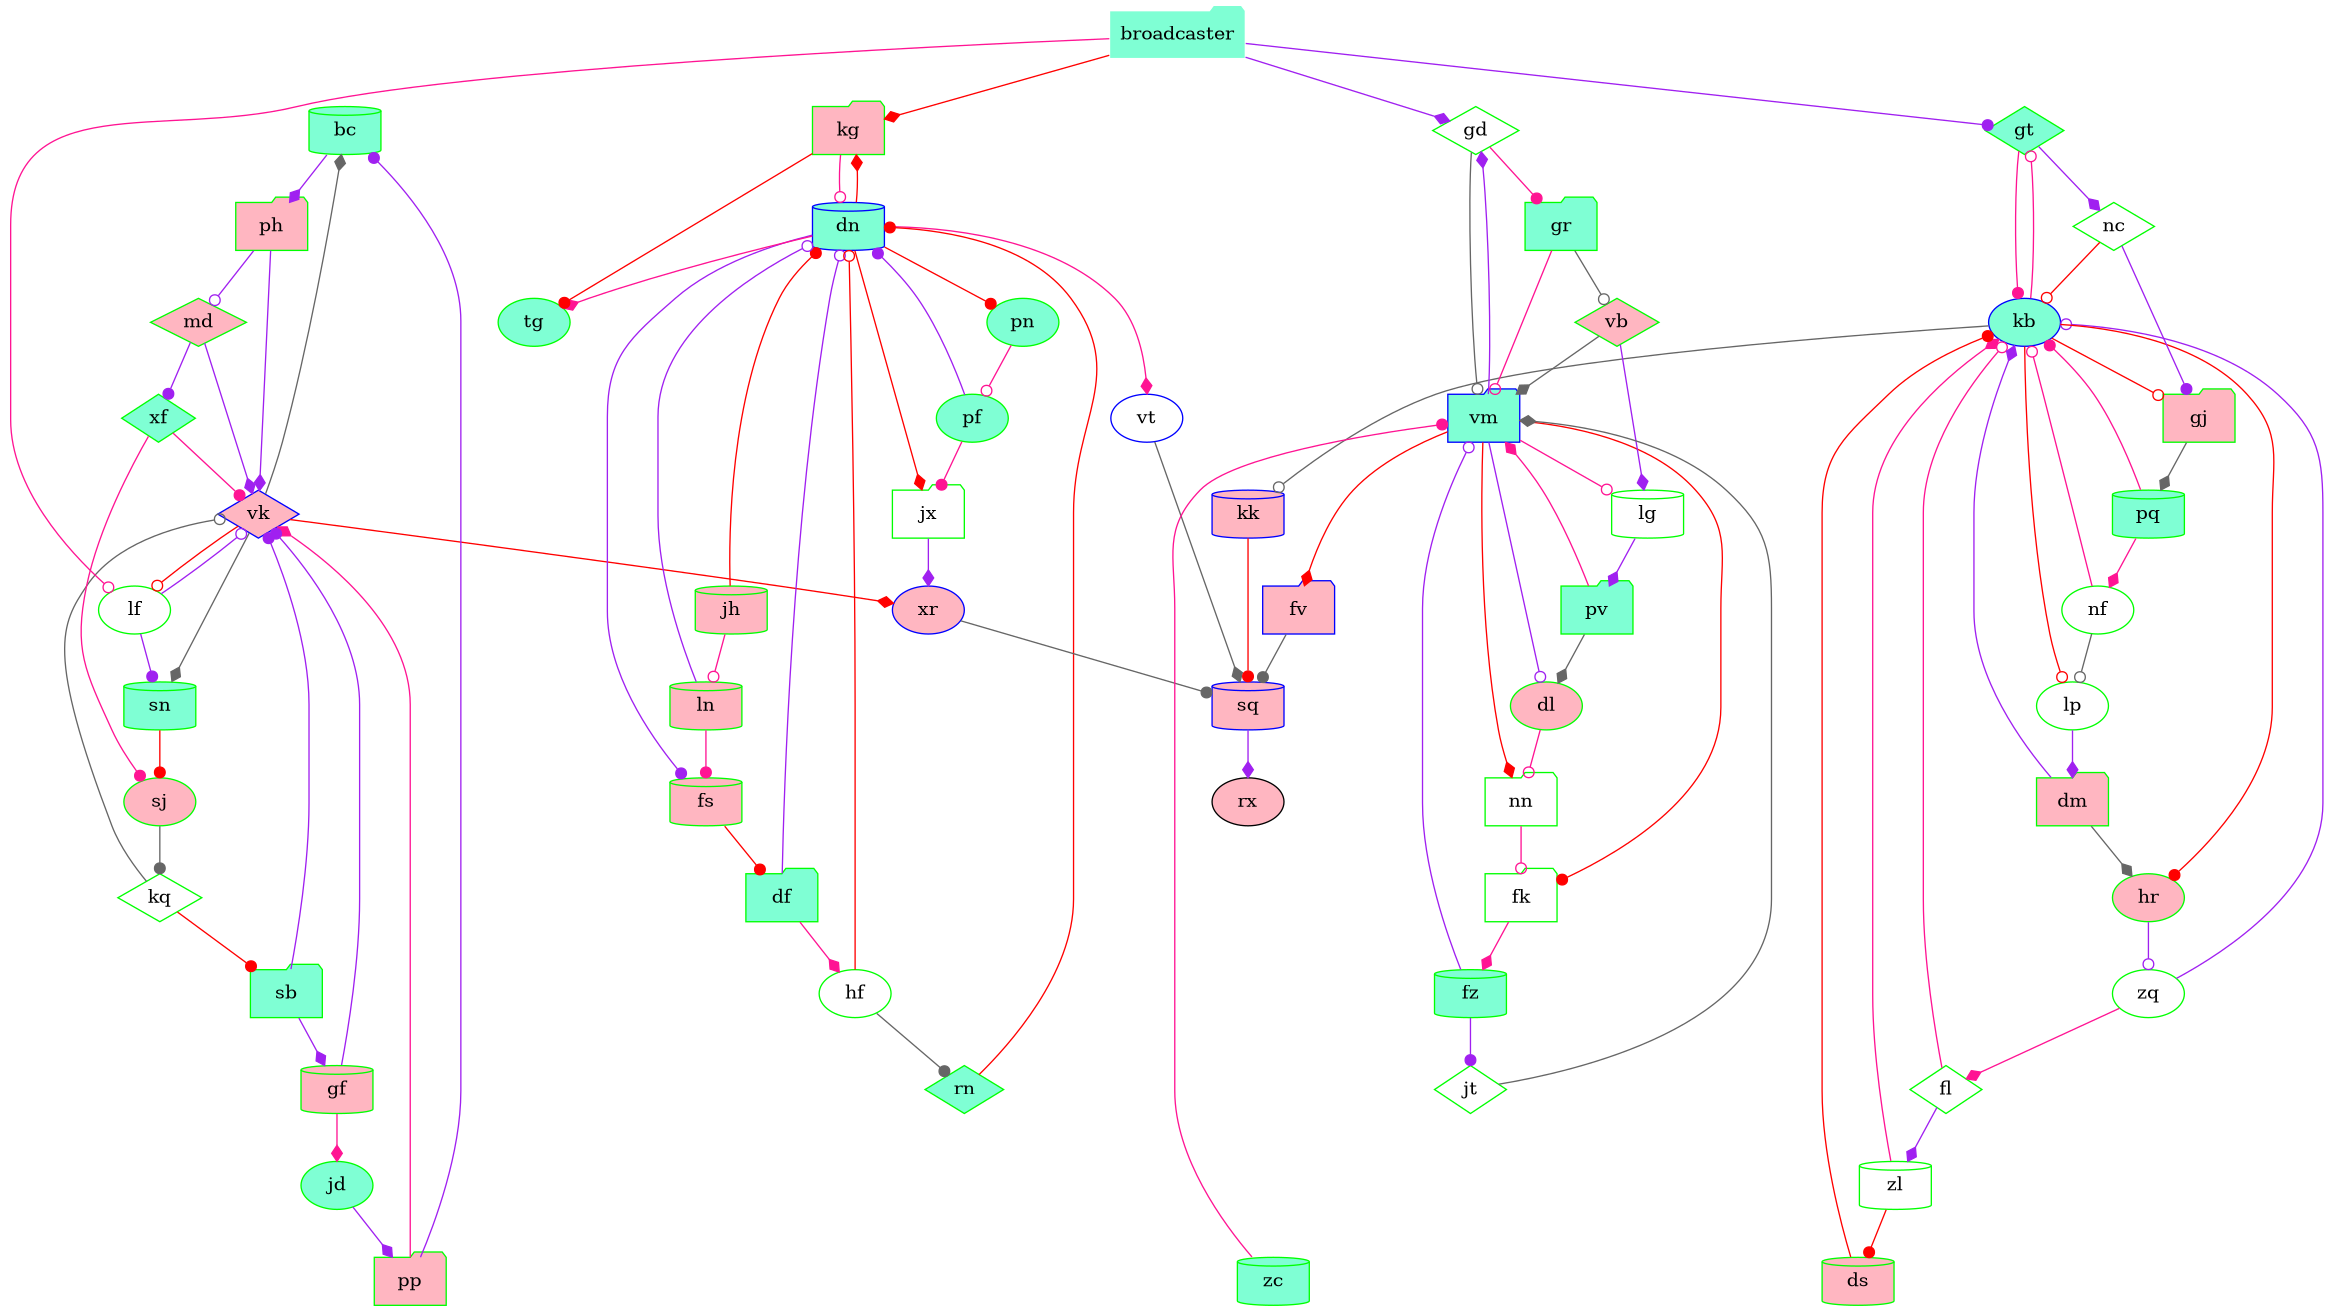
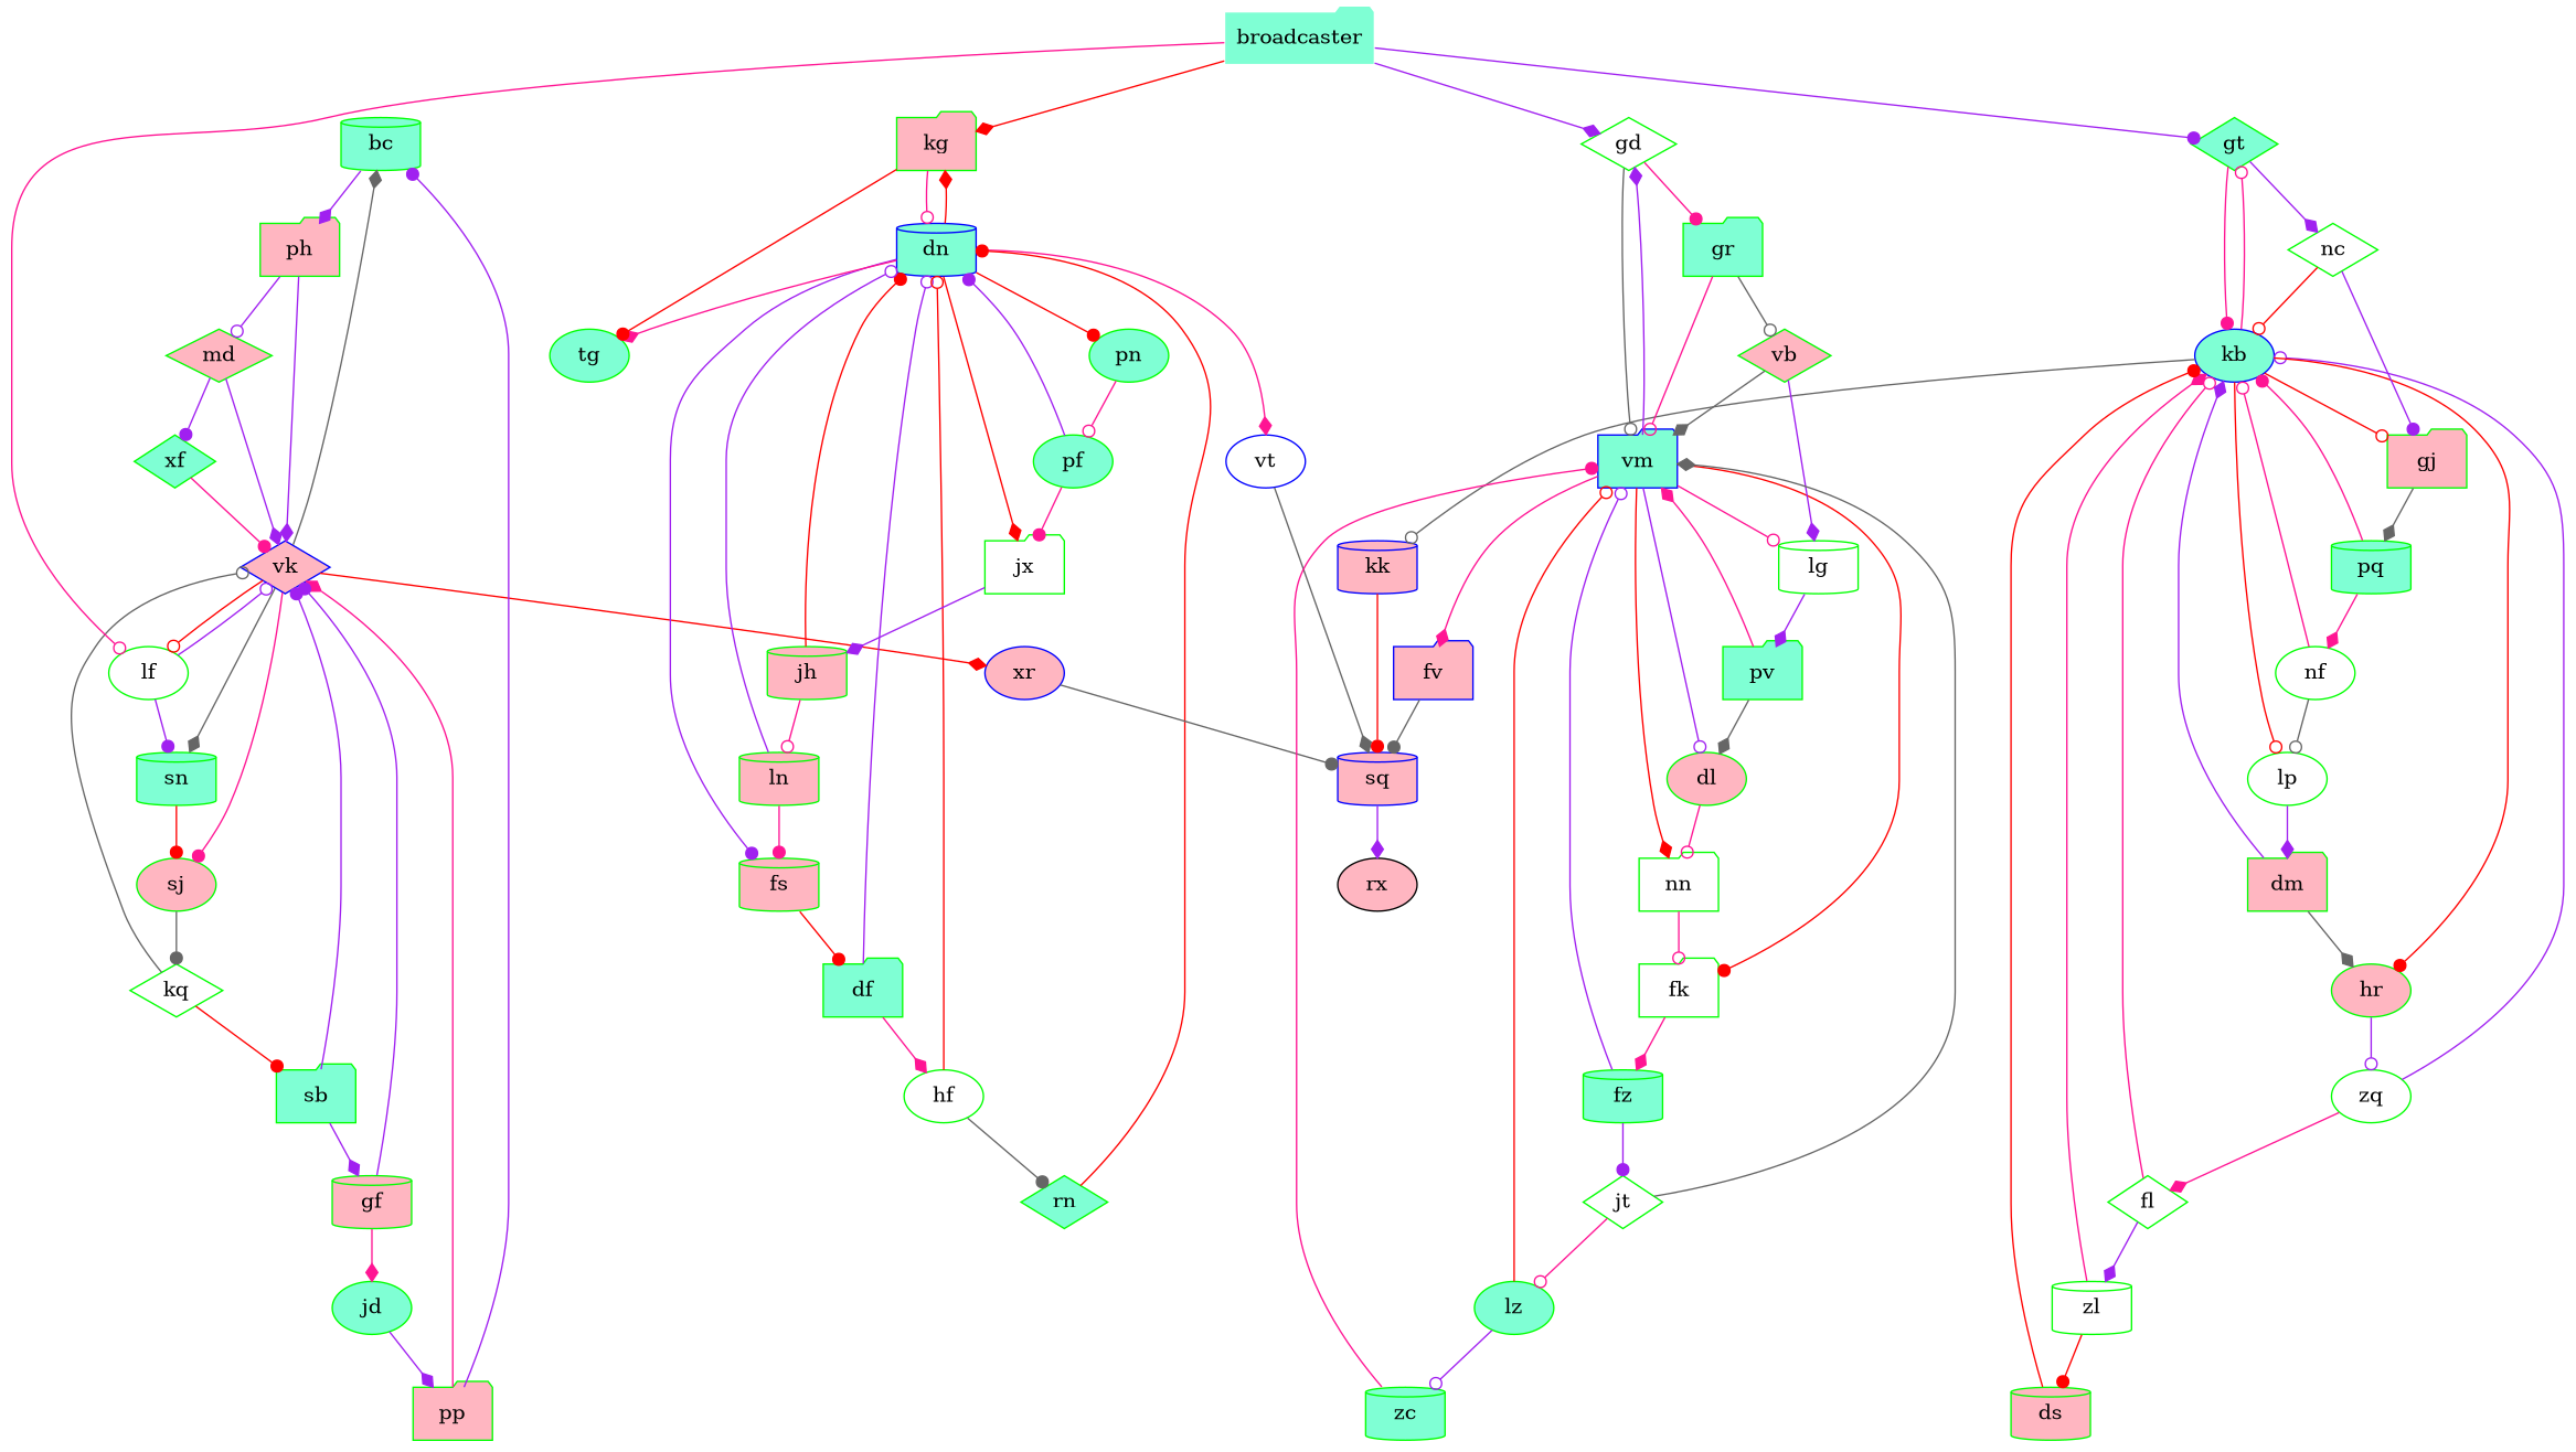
  digraph {
    node [color=green fillcolor=aquamarine shape=ellipse style=filled]
    edge [arrowhead=diamond color=purple]
    n1 [label=bc shape=cylinder]
    n2 [fillcolor=lightpink label=ph shape=folder]
    n3 [color=blue fillcolor=lightpink label=vk shape=diamond]
    n4 [fillcolor=lightpink label=md shape=diamond]
    n5 [fillcolor=lightpink label=hr]
    n6 [fillcolor=white label=zq]
    n7 [color=blue label=kb]
    n8 [fillcolor=white label=fl shape=diamond]
    n9 [label=sn shape=cylinder]
    n10 [fillcolor=lightpink label=sj]
    n11 [fillcolor=white label=kq shape=diamond]
    n12 [label=df shape=folder]
    n13 [color=blue label=dn shape=cylinder]
    n14 [fillcolor=white label=hf]
    n15 [fillcolor=white label=jx shape=folder]
    n16 [fillcolor=lightpink label=fs shape=cylinder]
    n17 [label=tg]
    n18 [color=blue fillcolor=white label=vt]
    n19 [label=pn]
    n20 [fillcolor=lightpink label=kg shape=folder]
    n21 [label=rn shape=diamond]
    n22 [fillcolor=white label=lp]
    n23 [fillcolor=lightpink label=dm shape=folder]
    n24 [fillcolor=white label=lf]
    n25 [color=blue fillcolor=lightpink label=xr]
    n26 [color=blue fillcolor=lightpink label=fv shape=folder]
    n27 [color=blue fillcolor=lightpink label=sq shape=cylinder]
    rx [fillcolor=lightpink color=""]
    n29 [fillcolor=white label=gd shape=diamond]
    n30 [color=blue label=vm shape=folder]
    n31 [label=gr shape=folder]
    n32 [fillcolor=lightpink label=dl]
    n33 [fillcolor=white label=nn shape=folder]
    n34 [fillcolor=white label=lg shape=cylinder]
    n35 [fillcolor=white label=fk shape=folder]
    n36 [fillcolor=lightpink label=vb shape=diamond]
    n37 [fillcolor=white label=jt shape=diamond]
+   n38 [label=lz]
    n39 [label=zc shape=cylinder]
    n40 [label=xf shape=diamond]
    n41 [fillcolor=white label=nf]
    n42 [fillcolor=lightpink label=gj shape=folder]
    n43 [color=blue fillcolor=lightpink label=kk shape=cylinder]
    n44 [label=gt shape=diamond]
    n45 [label=pv shape=folder]
    n46 [fillcolor=white label=zl shape=cylinder]
    n47 [label=fz shape=cylinder]
    n48 [label=pq shape=cylinder]
    n49 [fillcolor=lightpink label=jh shape=cylinder]
    n50 [fillcolor=lightpink label=ln shape=cylinder]
    n51 [label=pf]
    n52 [fillcolor=lightpink label=ds shape=cylinder]
    n53 [label=jd]
    n54 [fillcolor=lightpink label=pp shape=folder]
    n55 [label=sb shape=folder]
    n56 [fillcolor=lightpink label=gf shape=cylinder]
    n57 [fillcolor=white label=nc shape=diamond]
    n58 [color=white label=broadcaster shape=folder]
    n1 -> n2
    n2 -> n3
    n2 -> n4 [arrowhead=odot]
    n3 -> n1 [color=gray40]
    n3 -> n9 [color=gray40]
-   n40 -> n10 [arrowhead=dot color=deeppink]
+   n3 -> n10 [arrowhead=dot color=deeppink]
    n3 -> n24 [arrowhead=odot color=red]
    n3 -> n25 [color=red]
    n4 -> n3
    n4 -> n40 [arrowhead=dot]
    n5 -> n6 [arrowhead=odot]
    n6 -> n7 [arrowhead=odot]
    n6 -> n8 [color=deeppink]
    n7 -> n5 [arrowhead=dot color=red]
    n7 -> n22 [arrowhead=odot color=red]
    n7 -> n42 [arrowhead=odot color=red]
    n7 -> n43 [arrowhead=odot color=gray40]
    n7 -> n44 [arrowhead=odot color=deeppink]
    n8 -> n7 [arrowhead=odot color=deeppink]
    n8 -> n46
    n9 -> n10 [arrowhead=dot color=red]
    n10 -> n11 [arrowhead=dot color=gray40]
    n11 -> n3 [arrowhead=odot color=gray40]
    n11 -> n55 [arrowhead=dot color=red]
    n12 -> n13 [arrowhead=odot]
    n12 -> n14 [color=deeppink]
    n13 -> n15 [color=red]
    n13 -> n16 [arrowhead=dot]
    n13 -> n17 [color=deeppink]
    n13 -> n18 [color=deeppink]
    n13 -> n19 [arrowhead=dot color=red]
    n13 -> n20 [color=red]
    n14 -> n13 [arrowhead=odot color=red]
    n14 -> n21 [arrowhead=dot color=gray40]
-   n15 -> n25
+   n15 -> n49
    n16 -> n12 [arrowhead=dot color=red]
    n18 -> n27 [color=gray40]
    n19 -> n51 [arrowhead=odot color=deeppink]
    n20 -> n13 [arrowhead=odot color=deeppink]
    n20 -> n17 [arrowhead=dot color=red]
    n21 -> n13 [arrowhead=dot color=red]
    n22 -> n23
    n23 -> n5 [color=gray40]
    n23 -> n7
    n24 -> n3 [arrowhead=odot]
    n24 -> n9 [arrowhead=dot]
    n25 -> n27 [arrowhead=dot color=gray40]
    n26 -> n27 [arrowhead=dot color=gray40]
    n27 -> rx
    n29 -> n30 [arrowhead=odot color=gray40]
    n29 -> n31 [arrowhead=dot color=deeppink]
-   n30 -> n26 [color=red]
+   n30 -> n26 [color=deeppink]
    n30 -> n29
    n30 -> n32 [arrowhead=odot]
    n30 -> n33 [color=red]
    n30 -> n34 [arrowhead=odot color=deeppink]
    n30 -> n35 [arrowhead=dot color=red]
    n31 -> n30 [arrowhead=odot color=deeppink]
    n31 -> n36 [arrowhead=odot color=gray40]
    n32 -> n33 [arrowhead=odot color=deeppink]
    n33 -> n35 [arrowhead=odot color=deeppink]
    n34 -> n45
    n35 -> n47 [color=deeppink]
    n36 -> n30 [color=gray40]
    n36 -> n34
    n37 -> n30 [color=gray40]
+   n37 -> n38 [arrowhead=odot color=deeppink]
+   n38 -> n30 [arrowhead=odot color=red]
+   n38 -> n39 [arrowhead=odot]
    n39 -> n30 [arrowhead=dot color=deeppink]
    n40 -> n3 [arrowhead=dot color=deeppink]
    n41 -> n7 [arrowhead=odot color=deeppink]
    n41 -> n22 [arrowhead=odot color=gray40]
    n42 -> n48 [color=gray40]
    n43 -> n27 [arrowhead=dot color=red]
    n44 -> n7 [arrowhead=dot color=deeppink]
    n44 -> n57
    n45 -> n30 [color=deeppink]
    n45 -> n32 [color=gray40]
    n46 -> n7 [color=deeppink]
    n46 -> n52 [arrowhead=dot color=red]
    n47 -> n30 [arrowhead=odot]
    n47 -> n37 [arrowhead=dot]
    n48 -> n7 [arrowhead=dot color=deeppink]
    n48 -> n41 [color=deeppink]
    n49 -> n13 [arrowhead=dot color=red]
    n49 -> n50 [arrowhead=odot color=deeppink]
    n50 -> n13 [arrowhead=odot]
    n50 -> n16 [arrowhead=dot color=deeppink]
    n51 -> n13 [arrowhead=dot]
    n51 -> n15 [arrowhead=dot color=deeppink]
    n52 -> n7 [arrowhead=dot color=red]
    n53 -> n54
    n54 -> n1 [arrowhead=dot]
    n54 -> n3 [color=deeppink]
    n55 -> n3 [arrowhead=dot]
    n55 -> n56
    n56 -> n3 [arrowhead=dot]
    n56 -> n53 [color=deeppink]
    n57 -> n7 [arrowhead=odot color=red]
    n57 -> n42 [arrowhead=dot]
    n58 -> n20 [color=red]
    n58 -> n24 [arrowhead=odot color=deeppink]
    n58 -> n29
    n58 -> n44 [arrowhead=dot]
  }
